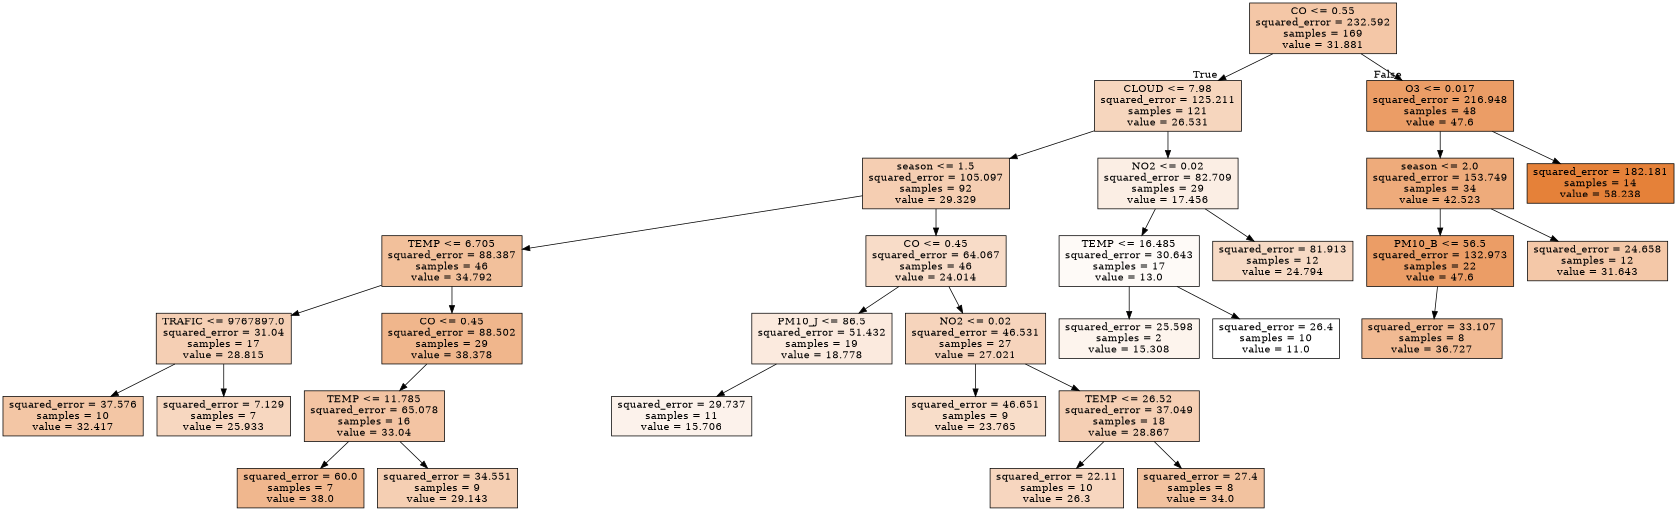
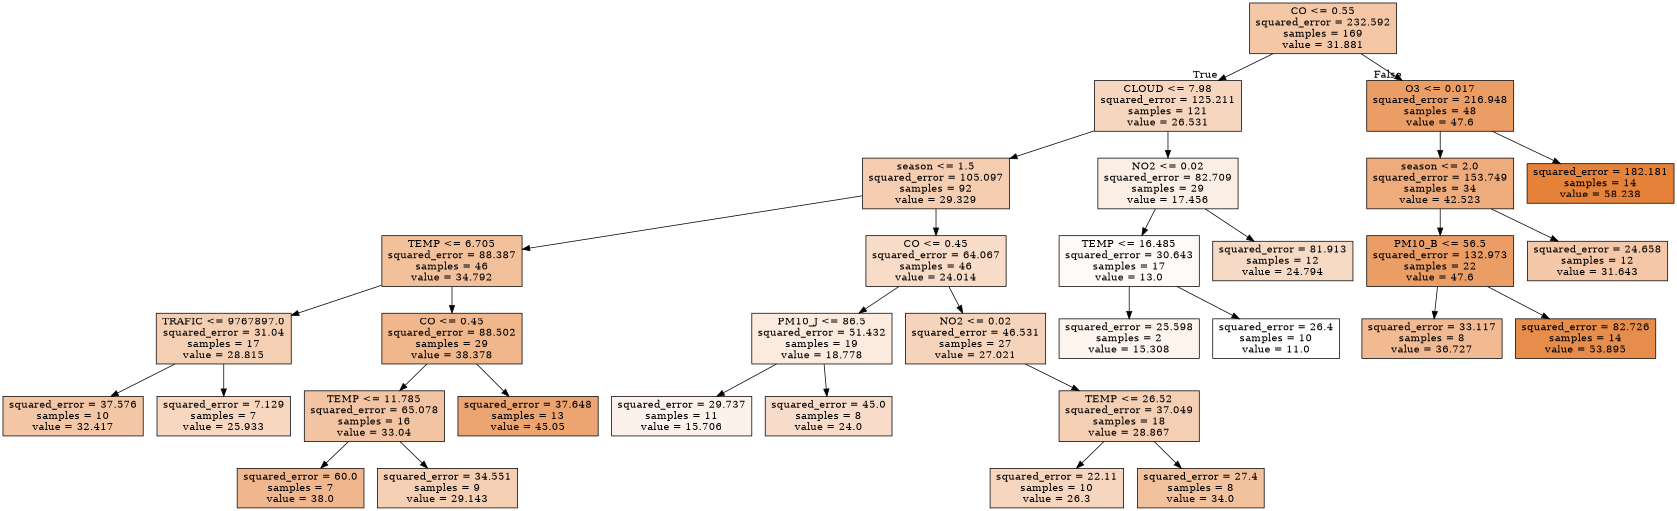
  digraph {
    fontname="DejaVu Serif"
    node [color=black fillcolor="#eb9d66" fontname="DejaVu Serif" shape=box style=filled]
    edge [fontname="DejaVu Serif"]
    n1 [fillcolor="#f4c7a7" label="CO <= 0.55\nsquared_error = 232.592\nsamples = 169\nvalue = 31.881"]
    n2 [fillcolor="#f6d6be" label="CLOUD <= 7.98\nsquared_error = 125.211\nsamples = 121\nvalue = 26.531"]
    n3 [label="O3 <= 0.017\nsquared_error = 216.948\nsamples = 48\nvalue = 47.6"]
    n4 [fillcolor="#f5ceb2" label="season <= 1.5\nsquared_error = 105.097\nsamples = 92\nvalue = 29.329"]
    n5 [fillcolor="#fbeee4" label="NO2 <= 0.02\nsquared_error = 82.709\nsamples = 29\nvalue = 17.456"]
    n6 [fillcolor="#eeab7b" label="season <= 2.0\nsquared_error = 153.749\nsamples = 34\nvalue = 42.523"]
    n7 [fillcolor="#e58139" label="squared_error = 182.181\nsamples = 14\nvalue = 58.238"]
    n8 [fillcolor="#f2c09b" label="TEMP <= 6.705\nsquared_error = 88.387\nsamples = 46\nvalue = 34.792"]
    n9 [fillcolor="#f8dcc8" label="CO <= 0.45\nsquared_error = 64.067\nsamples = 46\nvalue = 24.014"]
    n10 [fillcolor="#fefaf7" label="TEMP <= 16.485\nsquared_error = 30.643\nsamples = 17\nvalue = 13.0"]
    n11 [fillcolor="#f7dac5" label="squared_error = 81.913\nsamples = 12\nvalue = 24.794"]
    n12 [fillcolor="#f5cfb4" label="TRAFIC <= 9767897.0\nsquared_error = 31.04\nsamples = 17\nvalue = 28.815"]
    n13 [fillcolor="#f0b68c" label="CO <= 0.45\nsquared_error = 88.502\nsamples = 29\nvalue = 38.378"]
    n14 [fillcolor="#fbeade" label="PM10_J <= 86.5\nsquared_error = 51.432\nsamples = 19\nvalue = 18.778"]
    n15 [fillcolor="#f6d4bc" label="NO2 <= 0.02\nsquared_error = 46.531\nsamples = 27\nvalue = 27.021"]
    n16 [fillcolor="#f3c6a5" label="squared_error = 37.576\nsamples = 10\nvalue = 32.417"]
    n17 [fillcolor="#f7d7c0" label="squared_error = 7.129\nsamples = 7\nvalue = 25.933"]
    n18 [fillcolor="#f3c4a3" label="TEMP <= 11.785\nsquared_error = 65.078\nsamples = 16\nvalue = 33.04"]
+   n19 [fillcolor="#eca470" label="squared_error = 37.648\nsamples = 13\nvalue = 45.05"]
    n20 [fillcolor="#f0b78e" label="squared_error = 60.0\nsamples = 7\nvalue = 38.0"]
    n21 [fillcolor="#f5cfb3" label="squared_error = 34.551\nsamples = 9\nvalue = 29.143"]
    n22 [fillcolor="#fcf2eb" label="squared_error = 29.737\nsamples = 11\nvalue = 15.706"]
-   n24 [fillcolor="#f8ddc9" label="squared_error = 46.651\nsamples = 9\nvalue = 23.765"]
+   n23 [fillcolor="#f8dcc9" label="squared_error = 45.0\nsamples = 8\nvalue = 24.0"]
    n25 [fillcolor="#f5cfb4" label="TEMP <= 26.52\nsquared_error = 37.049\nsamples = 18\nvalue = 28.867"]
    n26 [fillcolor="#f7d6bf" label="squared_error = 22.11\nsamples = 10\nvalue = 26.3"]
    n27 [fillcolor="#f2c29f" label="squared_error = 27.4\nsamples = 8\nvalue = 34.0"]
    n28 [fillcolor="#fdf4ed" label="squared_error = 25.598\nsamples = 2\nvalue = 15.308"]
    n29 [fillcolor="#ffffff" label="squared_error = 26.4\nsamples = 10\nvalue = 11.0"]
    n30 [label="PM10_B <= 56.5\nsquared_error = 132.973\nsamples = 22\nvalue = 47.6"]
    n31 [fillcolor="#f4c8a8" label="squared_error = 24.658\nsamples = 12\nvalue = 31.643"]
-   n32 [fillcolor="#f1ba93" label="squared_error = 33.107\nsamples = 8\nvalue = 36.727"]
+   n32 [fillcolor="#f1ba93" label="squared_error = 33.117\nsamples = 8\nvalue = 36.727"]
+   n33 [fillcolor="#e78d4b" label="squared_error = 82.726\nsamples = 14\nvalue = 53.895"]
    n1 -> n2 [headlabel=True labelangle=45 labeldistance=2.5]
    n1 -> n3 [headlabel=False labelangle=-45 labeldistance=2.5]
    n2 -> n4
    n2 -> n5
    n3 -> n6
    n3 -> n7
    n4 -> n8
    n4 -> n9
    n5 -> n10
    n5 -> n11
    n6 -> n30
    n6 -> n31
    n8 -> n12
    n8 -> n13
    n9 -> n14
    n9 -> n15
    n10 -> n28
    n10 -> n29
    n12 -> n16
    n12 -> n17
    n13 -> n18
+   n13 -> n19
    n14 -> n22
-   n15 -> n24
+   n14 -> n23
    n15 -> n25
    n18 -> n20
    n18 -> n21
    n25 -> n26
    n25 -> n27
    n30 -> n32
+   n30 -> n33
  }
